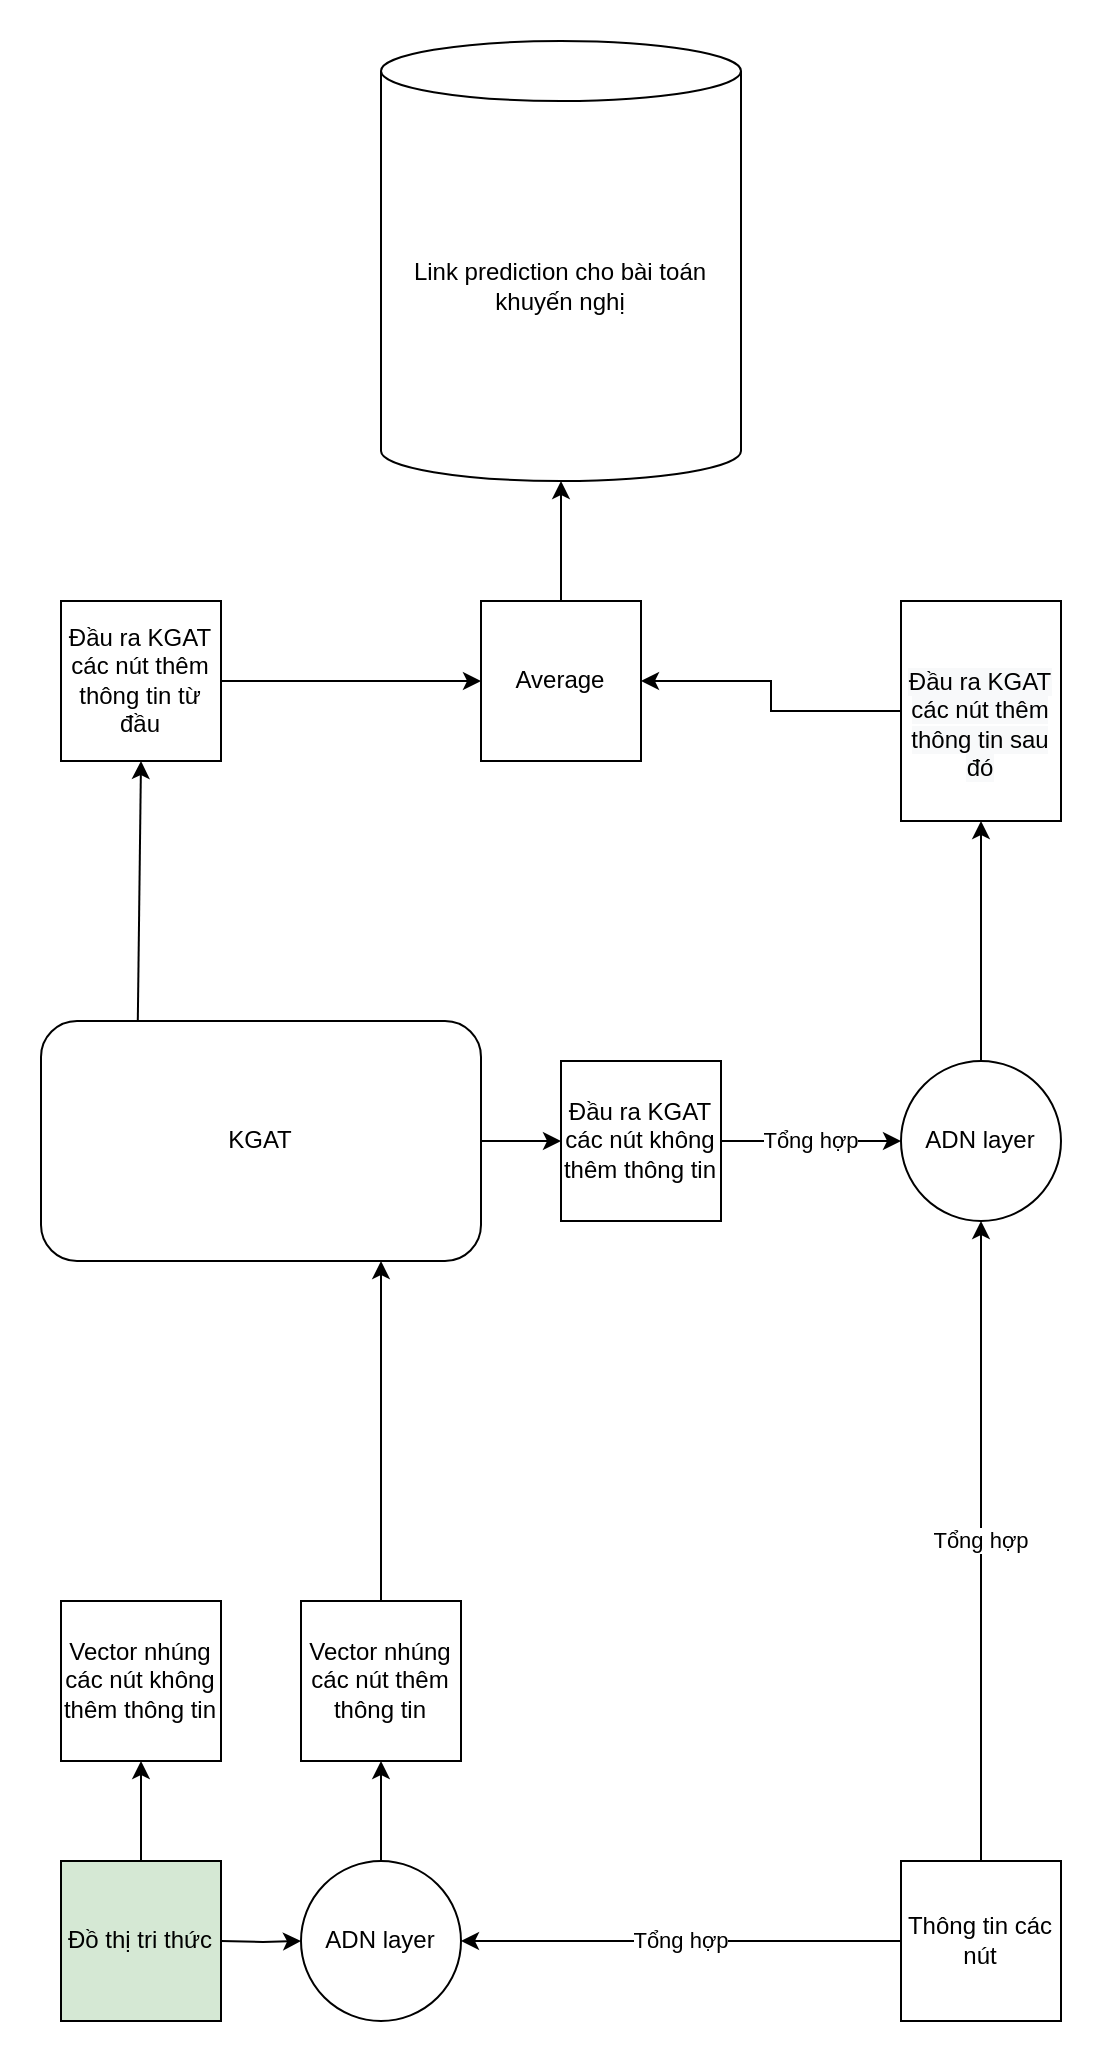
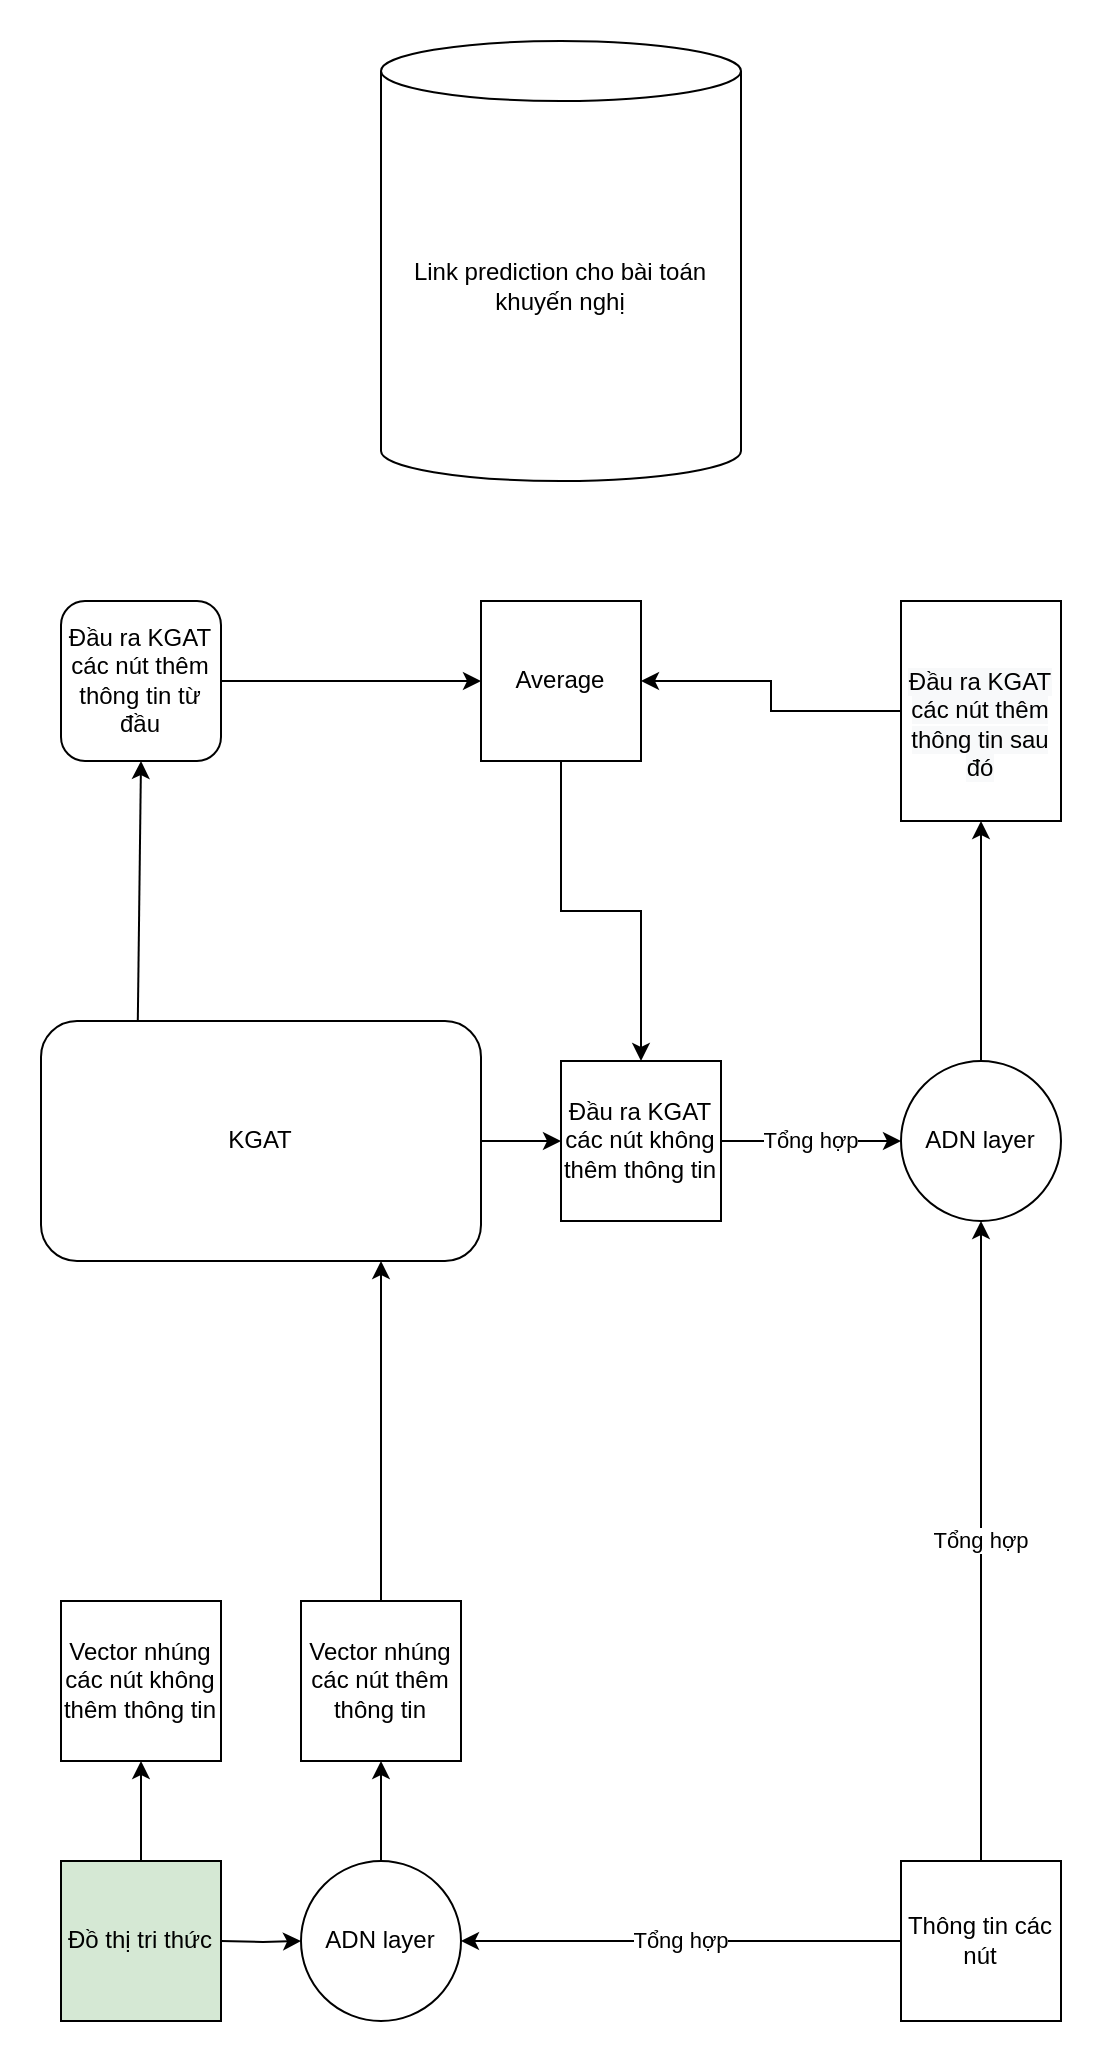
  <mxCell id="0" />
  <mxCell id="1" parent="0" />
  <mxCell id="2" style="edgeStyle=orthogonalEdgeStyle;rounded=0;orthogonalLoop=1;jettySize=auto;html=1;entryX=0.5;entryY=1;entryDx=0;entryDy=0;exitX=0.5;exitY=0;exitDx=0;exitDy=0;" edge="1" parent="1" source="11" target="7"><mxGeometry relative="1" as="geometry"><mxPoint x="-80" y="930" as="sourcePoint" /></mxGeometry></mxCell>
  <mxCell id="3" style="edgeStyle=orthogonalEdgeStyle;rounded=0;orthogonalLoop=1;jettySize=auto;html=1;exitX=1;exitY=0.5;exitDx=0;exitDy=0;entryX=0;entryY=0.5;entryDx=0;entryDy=0;" edge="1" parent="1" target="5"><mxGeometry relative="1" as="geometry"><mxPoint x="110" y="970" as="sourcePoint" /></mxGeometry></mxCell>
  <mxCell id="4" style="edgeStyle=orthogonalEdgeStyle;rounded=0;orthogonalLoop=1;jettySize=auto;html=1;exitX=0.5;exitY=0;exitDx=0;exitDy=0;entryX=0.5;entryY=1;entryDx=0;entryDy=0;" edge="1" parent="1" source="5"><mxGeometry relative="1" as="geometry"><mxPoint x="190" y="880" as="targetPoint" /><Array as="points" /></mxGeometry></mxCell>
  <mxCell id="5" value="ADN layer" style="ellipse;whiteSpace=wrap;html=1;aspect=fixed;" vertex="1" parent="1"><mxGeometry x="150" y="930" width="80" height="80" as="geometry" /></mxCell>
  <mxCell id="6" style="edgeStyle=orthogonalEdgeStyle;rounded=0;orthogonalLoop=1;jettySize=auto;html=1;" edge="1" parent="1"><mxGeometry relative="1" as="geometry"><mxPoint x="190" y="800" as="sourcePoint" /><mxPoint x="190" y="630" as="targetPoint" /></mxGeometry></mxCell>
  <mxCell id="7" value="Vector nhúng các nút không thêm thông tin" style="whiteSpace=wrap;html=1;aspect=fixed;" vertex="1" parent="1"><mxGeometry x="30" y="800" width="80" height="80" as="geometry" /></mxCell>
  <mxCell id="8" value="Tổng hợp" style="edgeStyle=orthogonalEdgeStyle;rounded=0;orthogonalLoop=1;jettySize=auto;html=1;fontColor=#000000;" edge="1" parent="1" source="10" target="5"><mxGeometry relative="1" as="geometry"><Array as="points"><mxPoint x="280" y="970" /><mxPoint x="280" y="970" /></Array></mxGeometry></mxCell>
  <mxCell id="9" value="Tổng hợp" style="edgeStyle=orthogonalEdgeStyle;rounded=0;orthogonalLoop=1;jettySize=auto;html=1;entryX=0.5;entryY=1;entryDx=0;entryDy=0;fontColor=#000000;" edge="1" parent="1" source="10" target="21"><mxGeometry relative="1" as="geometry" /></mxCell>
  <mxCell id="10" value="Thông tin các nút" style="whiteSpace=wrap;html=1;aspect=fixed;" vertex="1" parent="1"><mxGeometry x="450" y="930" width="80" height="80" as="geometry" /></mxCell>
  <mxCell id="11" value="Đồ thị tri thức" style="whiteSpace=wrap;html=1;aspect=fixed;fillColor=#d5e8d4;" vertex="1" parent="1"><mxGeometry x="30" y="930" width="80" height="80" as="geometry" /></mxCell>
  <mxCell id="12" value="" style="edgeStyle=orthogonalEdgeStyle;rounded=0;orthogonalLoop=1;jettySize=auto;html=1;" edge="1" parent="1" source="13" target="15"><mxGeometry relative="1" as="geometry" /></mxCell>
  <mxCell id="13" value="KGAT" style="rounded=1;whiteSpace=wrap;html=1;" vertex="1" parent="1"><mxGeometry x="20" y="510" width="220" height="120" as="geometry" /></mxCell>
  <mxCell id="14" value="Tổng hợp" style="edgeStyle=orthogonalEdgeStyle;rounded=0;orthogonalLoop=1;jettySize=auto;html=1;entryX=0;entryY=0.5;entryDx=0;entryDy=0;fontColor=#000000;" edge="1" parent="1" source="15" target="21"><mxGeometry relative="1" as="geometry" /></mxCell>
  <mxCell id="15" value="Đầu ra KGAT các nút không thêm thông tin" style="whiteSpace=wrap;html=1;aspect=fixed;" vertex="1" parent="1"><mxGeometry x="280" y="530" width="80" height="80" as="geometry" /></mxCell>
  <mxCell id="16" style="edgeStyle=orthogonalEdgeStyle;rounded=0;orthogonalLoop=1;jettySize=auto;html=1;entryX=0;entryY=0.5;entryDx=0;entryDy=0;fontColor=#000000;" edge="1" parent="1" source="17" target="25"><mxGeometry relative="1" as="geometry" /></mxCell>
- <mxCell id="17" value="Đầu ra KGAT các nút thêm thông tin từ đầu" style="whiteSpace=wrap;html=1;aspect=fixed;" vertex="1" parent="1"><mxGeometry x="30" y="300" width="80" height="80" as="geometry" /></mxCell>
+ <mxCell id="17" value="Đầu ra KGAT các nút thêm thông tin từ đầu" style="whiteSpace=wrap;html=1;aspect=fixed;rounded=1;" vertex="1" parent="1"><mxGeometry x="30" y="300" width="80" height="80" as="geometry" /></mxCell>
  <mxCell id="18" value="Vector nhúng các nút thêm thông tin" style="whiteSpace=wrap;html=1;aspect=fixed;" vertex="1" parent="1"><mxGeometry x="150" y="800" width="80" height="80" as="geometry" /></mxCell>
  <mxCell id="19" value="" style="endArrow=classic;html=1;rounded=0;fontColor=#000000;exitX=0.22;exitY=0.003;exitDx=0;exitDy=0;entryX=0.5;entryY=1;entryDx=0;entryDy=0;exitPerimeter=0;" edge="1" parent="1" source="13" target="17"><mxGeometry width="50" height="50" relative="1" as="geometry"><mxPoint x="300" y="330" as="sourcePoint" /><mxPoint x="350" y="280" as="targetPoint" /></mxGeometry></mxCell>
  <mxCell id="20" style="edgeStyle=orthogonalEdgeStyle;rounded=0;orthogonalLoop=1;jettySize=auto;html=1;fontColor=#000000;entryX=0.5;entryY=1;entryDx=0;entryDy=0;" edge="1" parent="1" source="21" target="23"><mxGeometry relative="1" as="geometry"><mxPoint x="490" y="390" as="targetPoint" /></mxGeometry></mxCell>
  <mxCell id="21" value="ADN layer" style="ellipse;whiteSpace=wrap;html=1;aspect=fixed;" vertex="1" parent="1"><mxGeometry x="450" y="530" width="80" height="80" as="geometry" /></mxCell>
  <mxCell id="22" style="edgeStyle=orthogonalEdgeStyle;rounded=0;orthogonalLoop=1;jettySize=auto;html=1;entryX=1;entryY=0.5;entryDx=0;entryDy=0;fontColor=#000000;" edge="1" parent="1" source="23" target="25"><mxGeometry relative="1" as="geometry" /></mxCell>
  <mxCell id="23" value="&lt;br&gt;&lt;span style=&quot;color: rgb(0, 0, 0); font-family: Helvetica; font-size: 12px; font-style: normal; font-variant-ligatures: normal; font-variant-caps: normal; font-weight: 400; letter-spacing: normal; orphans: 2; text-align: center; text-indent: 0px; text-transform: none; widows: 2; word-spacing: 0px; -webkit-text-stroke-width: 0px; background-color: rgb(248, 249, 250); text-decoration-style: initial; text-decoration-color: initial; float: none; display: inline !important;&quot;&gt;Đầu ra KGAT các nút thêm thông tin sau đó&lt;/span&gt;&lt;br&gt;" style="whiteSpace=wrap;html=1;aspect=fixed;fontColor=#000000;" vertex="1" parent="1"><mxGeometry x="450" y="300" width="80" height="110" as="geometry" /></mxCell>
- <mxCell id="24" style="edgeStyle=orthogonalEdgeStyle;rounded=0;orthogonalLoop=1;jettySize=auto;html=1;fontColor=#000000;" edge="1" parent="1" source="25" target="26"><mxGeometry relative="1" as="geometry"><mxPoint x="280" y="190" as="targetPoint" /></mxGeometry></mxCell>
+ <mxCell id="24" style="edgeStyle=orthogonalEdgeStyle;rounded=0;orthogonalLoop=1;jettySize=auto;html=1;fontColor=#000000;" edge="1" parent="1" source="25" target="15"><mxGeometry relative="1" as="geometry"><mxPoint x="280" y="190" as="targetPoint" /></mxGeometry></mxCell>
  <mxCell id="25" value="Average" style="whiteSpace=wrap;html=1;aspect=fixed;fontColor=#000000;" vertex="1" parent="1"><mxGeometry x="240" y="300" width="80" height="80" as="geometry" /></mxCell>
  <mxCell id="26" value="Link prediction cho bài toán khuyến nghị" style="shape=cylinder3;whiteSpace=wrap;html=1;boundedLbl=1;backgroundOutline=1;size=15;fontColor=#000000;" vertex="1" parent="1"><mxGeometry x="190" y="20" width="180" height="220" as="geometry" /></mxCell>
